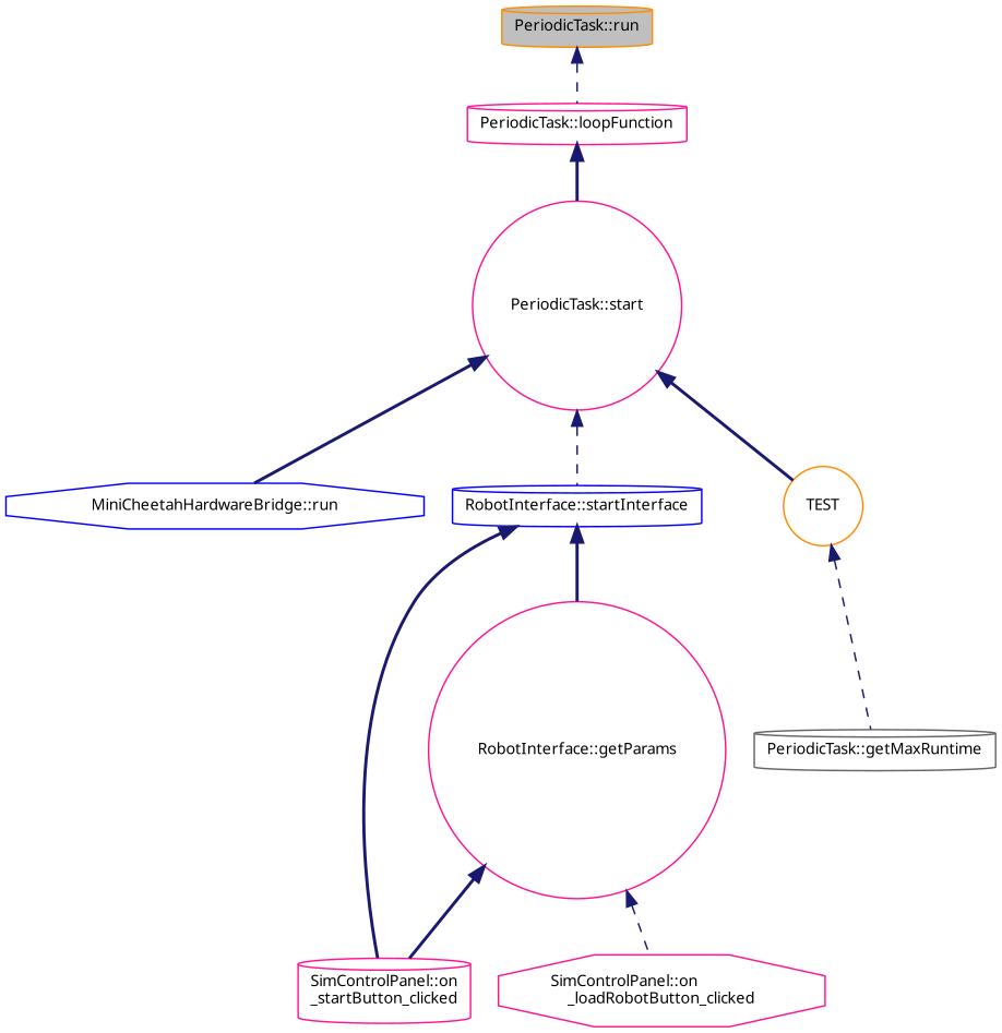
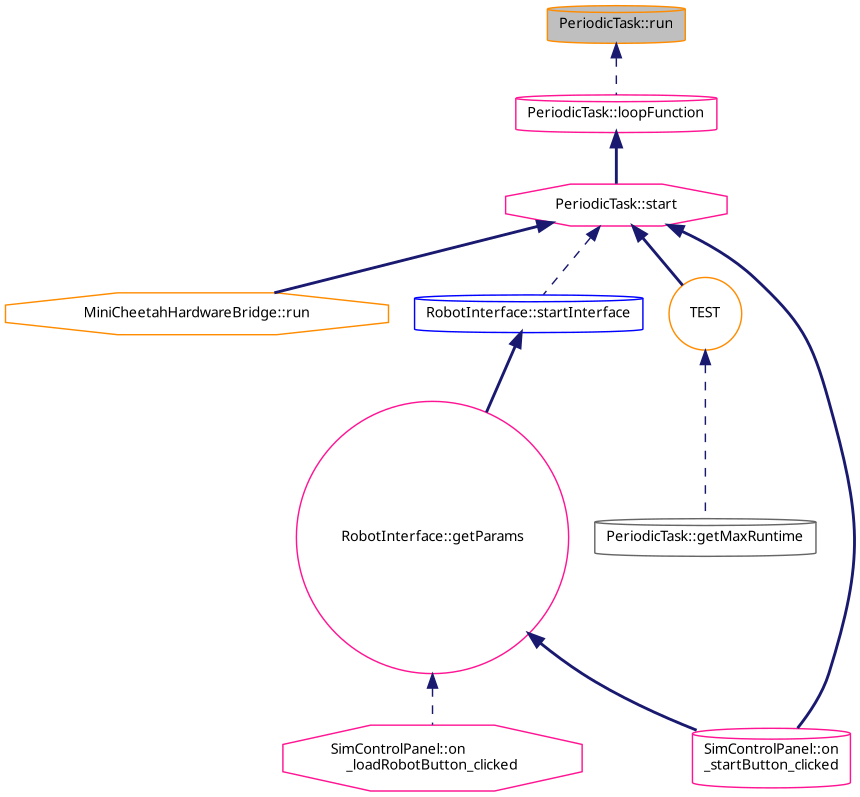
  digraph {
    fontname="Noto Sans"
    rankdir=TB
    node [color=deeppink fillcolor=white fontname="Noto Sans" fontsize=10 shape=cylinder style=filled]
    edge [color=midnightblue dir=back fontname="Noto Sans" fontsize=10 labelfontname=FreeSans labelfontsize=10 style=bold]
    n1 [color=darkorange fillcolor=grey75 fontcolor=black height=0.2 label="PeriodicTask::run" width=0.4]
    n2 [height=0.2 label="PeriodicTask::loopFunction" width=0.4]
-   n3 [height=0.2 label="PeriodicTask::start" shape=circle width=0.4]
-   n4 [color=blue height=0.2 label="MiniCheetahHardwareBridge::run" shape=octagon width=0.4]
+   n3 [height=0.2 label="PeriodicTask::start" shape=octagon width=0.4]
+   n4 [color=darkorange height=0.2 label="MiniCheetahHardwareBridge::run" shape=octagon width=0.4]
    n5 [color=blue height=0.2 label="RobotInterface::startInterface" width=0.4]
    n6 [color=darkorange height=0.2 label=TEST shape=circle width=0.4]
    n7 [color=gray40 height=0.2 label="PeriodicTask::getMaxRuntime" width=0.4]
    n8 [height=0.2 label="RobotInterface::getParams" shape=circle width=0.4]
    n9 [height=0.2 label="SimControlPanel::on\l_startButton_clicked" width=0.4]
    n10 [height=0.2 label="SimControlPanel::on\l_loadRobotButton_clicked" shape=octagon width=0.4]
    n1 -> n2 [style=dashed]
    n2 -> n3
    n3 -> n4
    n3 -> n5 [style=dashed]
    n3 -> n6
    n5 -> n8
-   n5 -> n9
+   n3 -> n9
    n6 -> n7 [style=dashed]
    n8 -> n9
    n8 -> n10 [style=dashed]
  }
